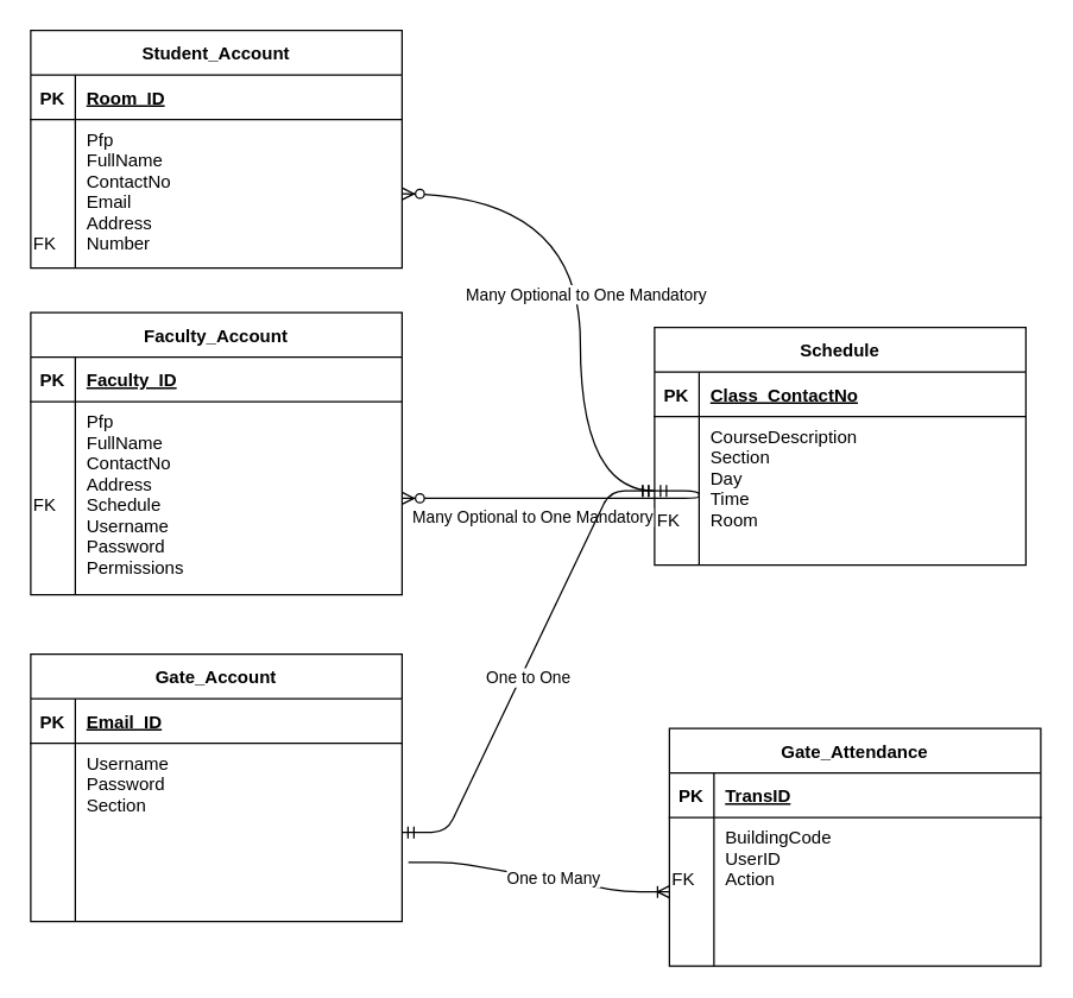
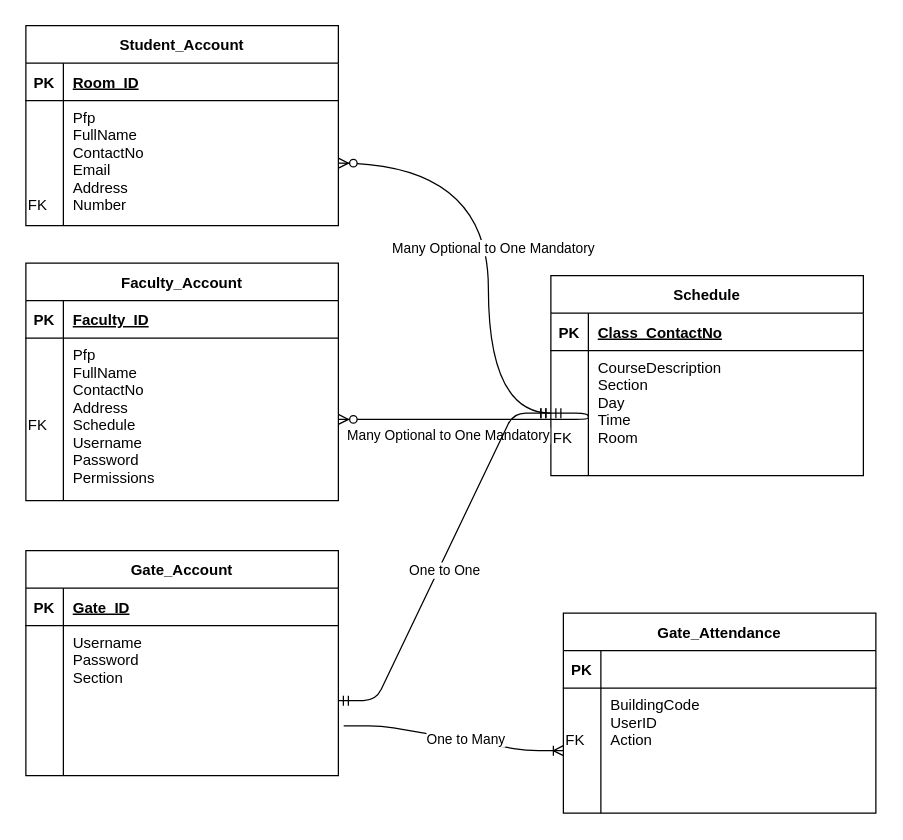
  <mxCell id="0" />
  <mxCell id="1" parent="0" />
  <mxCell id="2" value="Student_Account" style="shape=table;startSize=30;container=1;collapsible=1;childLayout=tableLayout;fixedRows=1;rowLines=0;fontStyle=1;align=center;resizeLast=1;" parent="1" vertex="1"><mxGeometry x="20" y="20" width="250" height="160" as="geometry" /></mxCell>
  <mxCell id="3" value="" style="shape=partialRectangle;collapsible=0;dropTarget=0;pointerEvents=0;fillColor=none;points=[[0,0.5],[1,0.5]];portConstraint=eastwest;top=0;left=0;right=0;bottom=1;" parent="2" vertex="1"><mxGeometry y="30" width="250" height="30" as="geometry" /></mxCell>
  <mxCell id="4" value="PK" style="shape=partialRectangle;overflow=hidden;connectable=0;fillColor=none;top=0;left=0;bottom=0;right=0;fontStyle=1;" parent="3" vertex="1"><mxGeometry width="30" height="30" as="geometry" /></mxCell>
  <mxCell id="5" value="Room_ID" style="shape=partialRectangle;overflow=hidden;connectable=0;fillColor=none;top=0;left=0;bottom=0;right=0;align=left;spacingLeft=6;fontStyle=5;" parent="3" vertex="1"><mxGeometry x="30" width="220" height="30" as="geometry" /></mxCell>
  <mxCell id="6" value="" style="shape=partialRectangle;collapsible=0;dropTarget=0;pointerEvents=0;fillColor=none;points=[[0,0.5],[1,0.5]];portConstraint=eastwest;top=0;left=0;right=0;bottom=0;verticalAlign=top;align=left;" parent="2" vertex="1"><mxGeometry y="60" width="250" height="100" as="geometry" /></mxCell>
  <mxCell id="7" value="&#10;&#10;&#10;&#10;&#10;FK" style="shape=partialRectangle;overflow=hidden;connectable=0;fillColor=none;top=0;left=0;bottom=0;right=0;align=left;verticalAlign=top;" parent="6" vertex="1"><mxGeometry width="30" height="100" as="geometry" /></mxCell>
  <mxCell id="8" value="Pfp&#10;FullName&#10;ContactNo&#10;Email&#10;Address&#10;Number" style="shape=partialRectangle;overflow=hidden;connectable=0;fillColor=none;top=0;left=0;bottom=0;right=0;align=left;spacingLeft=6;verticalAlign=top;" parent="6" vertex="1"><mxGeometry x="30" width="220" height="100" as="geometry" /></mxCell>
  <mxCell id="9" value="Faculty_Account" style="shape=table;startSize=30;container=1;collapsible=1;childLayout=tableLayout;fixedRows=1;rowLines=0;fontStyle=1;align=center;resizeLast=1;" vertex="1" parent="1"><mxGeometry x="20" y="210" width="250" height="190" as="geometry" /></mxCell>
  <mxCell id="10" value="" style="shape=partialRectangle;collapsible=0;dropTarget=0;pointerEvents=0;fillColor=none;points=[[0,0.5],[1,0.5]];portConstraint=eastwest;top=0;left=0;right=0;bottom=1;" vertex="1" parent="9"><mxGeometry y="30" width="250" height="30" as="geometry" /></mxCell>
  <mxCell id="11" value="PK" style="shape=partialRectangle;overflow=hidden;connectable=0;fillColor=none;top=0;left=0;bottom=0;right=0;fontStyle=1;" vertex="1" parent="10"><mxGeometry width="30" height="30" as="geometry" /></mxCell>
  <mxCell id="12" value="Faculty_ID" style="shape=partialRectangle;overflow=hidden;connectable=0;fillColor=none;top=0;left=0;bottom=0;right=0;align=left;spacingLeft=6;fontStyle=5;" vertex="1" parent="10"><mxGeometry x="30" width="220" height="30" as="geometry" /></mxCell>
  <mxCell id="13" value="" style="shape=partialRectangle;collapsible=0;dropTarget=0;pointerEvents=0;fillColor=none;points=[[0,0.5],[1,0.5]];portConstraint=eastwest;top=0;left=0;right=0;bottom=0;verticalAlign=top;align=left;" vertex="1" parent="9"><mxGeometry y="60" width="250" height="130" as="geometry" /></mxCell>
  <mxCell id="14" value="&#10;&#10;&#10;&#10;FK" style="shape=partialRectangle;overflow=hidden;connectable=0;fillColor=none;top=0;left=0;bottom=0;right=0;align=left;verticalAlign=top;" vertex="1" parent="13"><mxGeometry width="30" height="130" as="geometry" /></mxCell>
  <mxCell id="15" value="Pfp&#10;FullName&#10;ContactNo&#10;Address&#10;Schedule&#10;Username&#10;Password&#10;Permissions" style="shape=partialRectangle;overflow=hidden;connectable=0;fillColor=none;top=0;left=0;bottom=0;right=0;align=left;spacingLeft=6;verticalAlign=top;" vertex="1" parent="13"><mxGeometry x="30" width="220" height="130" as="geometry" /></mxCell>
  <mxCell id="16" value="Schedule" style="shape=table;startSize=30;container=1;collapsible=1;childLayout=tableLayout;fixedRows=1;rowLines=0;fontStyle=1;align=center;resizeLast=1;" vertex="1" parent="1"><mxGeometry x="440" y="220" width="250" height="160" as="geometry" /></mxCell>
  <mxCell id="17" value="" style="shape=partialRectangle;collapsible=0;dropTarget=0;pointerEvents=0;fillColor=none;points=[[0,0.5],[1,0.5]];portConstraint=eastwest;top=0;left=0;right=0;bottom=1;" vertex="1" parent="16"><mxGeometry y="30" width="250" height="30" as="geometry" /></mxCell>
  <mxCell id="18" value="PK" style="shape=partialRectangle;overflow=hidden;connectable=0;fillColor=none;top=0;left=0;bottom=0;right=0;fontStyle=1;" vertex="1" parent="17"><mxGeometry width="30" height="30" as="geometry" /></mxCell>
  <mxCell id="19" value="Class_ContactNo" style="shape=partialRectangle;overflow=hidden;connectable=0;fillColor=none;top=0;left=0;bottom=0;right=0;align=left;spacingLeft=6;fontStyle=5;" vertex="1" parent="17"><mxGeometry x="30" width="220" height="30" as="geometry" /></mxCell>
  <mxCell id="20" value="" style="shape=partialRectangle;collapsible=0;dropTarget=0;pointerEvents=0;fillColor=none;points=[[0,0.5],[1,0.5]];portConstraint=eastwest;top=0;left=0;right=0;bottom=0;verticalAlign=top;align=left;" vertex="1" parent="16"><mxGeometry y="60" width="250" height="100" as="geometry" /></mxCell>
  <mxCell id="21" value="&#10;&#10;&#10;&#10;FK" style="shape=partialRectangle;overflow=hidden;connectable=0;fillColor=none;top=0;left=0;bottom=0;right=0;align=left;verticalAlign=top;" vertex="1" parent="20"><mxGeometry width="30" height="100" as="geometry" /></mxCell>
  <mxCell id="22" value="CourseDescription&#10;Section&#10;Day&#10;Time&#10;Room" style="shape=partialRectangle;overflow=hidden;connectable=0;fillColor=none;top=0;left=0;bottom=0;right=0;align=left;spacingLeft=6;verticalAlign=top;" vertex="1" parent="20"><mxGeometry x="30" width="220" height="100" as="geometry" /></mxCell>
  <mxCell id="23" value="" style="fontSize=12;html=1;endArrow=ERzeroToMany;startArrow=ERmandOne;exitX=0;exitY=0.5;exitDx=0;exitDy=0;entryX=1;entryY=0.5;entryDx=0;entryDy=0;edgeStyle=orthogonalEdgeStyle;curved=1;" edge="1" parent="1" source="20" target="6"><mxGeometry width="100" height="100" relative="1" as="geometry"><mxPoint x="320" y="330" as="sourcePoint" /><mxPoint x="420" y="230" as="targetPoint" /><Array as="points"><mxPoint x="390" y="330" /><mxPoint x="390" y="130" /></Array></mxGeometry></mxCell>
  <mxCell id="24" value="Many Optional to One Mandatory" style="edgeLabel;html=1;align=center;verticalAlign=middle;resizable=0;points=[];" vertex="1" connectable="0" parent="23"><mxGeometry x="-0.013" y="-3" relative="1" as="geometry"><mxPoint as="offset" /></mxGeometry></mxCell>
  <mxCell id="25" value="" style="edgeStyle=entityRelationEdgeStyle;fontSize=12;html=1;endArrow=ERzeroToMany;startArrow=ERmandOne;" edge="1" parent="1" target="13"><mxGeometry width="100" height="100" relative="1" as="geometry"><mxPoint x="440" y="330" as="sourcePoint" /><mxPoint x="300" y="400" as="targetPoint" /></mxGeometry></mxCell>
  <mxCell id="26" value="Many Optional to One Mandatory" style="edgeLabel;html=1;align=center;verticalAlign=middle;resizable=0;points=[];" vertex="1" connectable="0" parent="25"><mxGeometry x="0.296" y="-1" relative="1" as="geometry"><mxPoint x="4" y="13" as="offset" /></mxGeometry></mxCell>
  <mxCell id="27" value="" style="edgeStyle=entityRelationEdgeStyle;fontSize=12;html=1;endArrow=ERmandOne;startArrow=ERmandOne;exitX=1;exitY=0.5;exitDx=0;exitDy=0;entryX=0;entryY=0.5;entryDx=0;entryDy=0;" edge="1" parent="1" source="40" target="20"><mxGeometry width="100" height="100" relative="1" as="geometry"><mxPoint x="320" y="450" as="sourcePoint" /><mxPoint x="420" y="350" as="targetPoint" /></mxGeometry></mxCell>
  <mxCell id="28" value="One to One" style="edgeLabel;html=1;align=center;verticalAlign=middle;resizable=0;points=[];" vertex="1" connectable="0" parent="27"><mxGeometry x="-0.057" y="-4" relative="1" as="geometry"><mxPoint as="offset" /></mxGeometry></mxCell>
  <mxCell id="29" value="Gate_Attendance" style="shape=table;startSize=30;container=1;collapsible=1;childLayout=tableLayout;fixedRows=1;rowLines=0;fontStyle=1;align=center;resizeLast=1;" vertex="1" parent="1"><mxGeometry x="450" y="490" width="250" height="160" as="geometry" /></mxCell>
  <mxCell id="30" value="" style="shape=partialRectangle;collapsible=0;dropTarget=0;pointerEvents=0;fillColor=none;points=[[0,0.5],[1,0.5]];portConstraint=eastwest;top=0;left=0;right=0;bottom=1;" vertex="1" parent="29"><mxGeometry y="30" width="250" height="30" as="geometry" /></mxCell>
  <mxCell id="31" value="PK" style="shape=partialRectangle;overflow=hidden;connectable=0;fillColor=none;top=0;left=0;bottom=0;right=0;fontStyle=1;" vertex="1" parent="30"><mxGeometry width="30" height="30" as="geometry" /></mxCell>
- <mxCell id="32" value="TransID" style="shape=partialRectangle;overflow=hidden;connectable=0;fillColor=none;top=0;left=0;bottom=0;right=0;align=left;spacingLeft=6;fontStyle=5;" vertex="1" parent="30"><mxGeometry x="30" width="220" height="30" as="geometry" /></mxCell>
  <mxCell id="33" value="" style="shape=partialRectangle;collapsible=0;dropTarget=0;pointerEvents=0;fillColor=none;points=[[0,0.5],[1,0.5]];portConstraint=eastwest;top=0;left=0;right=0;bottom=0;verticalAlign=top;align=left;" vertex="1" parent="29"><mxGeometry y="60" width="250" height="100" as="geometry" /></mxCell>
  <mxCell id="34" value="&#10;&#10;FK" style="shape=partialRectangle;overflow=hidden;connectable=0;fillColor=none;top=0;left=0;bottom=0;right=0;align=left;verticalAlign=top;" vertex="1" parent="33"><mxGeometry width="30" height="100" as="geometry" /></mxCell>
  <mxCell id="35" value="BuildingCode&#10;UserID&#10;Action" style="shape=partialRectangle;overflow=hidden;connectable=0;fillColor=none;top=0;left=0;bottom=0;right=0;align=left;spacingLeft=6;verticalAlign=top;" vertex="1" parent="33"><mxGeometry x="30" width="220" height="100" as="geometry" /></mxCell>
  <mxCell id="36" value="Gate_Account" style="shape=table;startSize=30;container=1;collapsible=1;childLayout=tableLayout;fixedRows=1;rowLines=0;fontStyle=1;align=center;resizeLast=1;" vertex="1" parent="1"><mxGeometry x="20" y="440" width="250" height="180" as="geometry" /></mxCell>
  <mxCell id="37" value="" style="shape=partialRectangle;collapsible=0;dropTarget=0;pointerEvents=0;fillColor=none;points=[[0,0.5],[1,0.5]];portConstraint=eastwest;top=0;left=0;right=0;bottom=1;" vertex="1" parent="36"><mxGeometry y="30" width="250" height="30" as="geometry" /></mxCell>
  <mxCell id="38" value="PK" style="shape=partialRectangle;overflow=hidden;connectable=0;fillColor=none;top=0;left=0;bottom=0;right=0;fontStyle=1;" vertex="1" parent="37"><mxGeometry width="30" height="30" as="geometry" /></mxCell>
- <mxCell id="39" value="Email_ID" style="shape=partialRectangle;overflow=hidden;connectable=0;fillColor=none;top=0;left=0;bottom=0;right=0;align=left;spacingLeft=6;fontStyle=5;" vertex="1" parent="37"><mxGeometry x="30" width="220" height="30" as="geometry" /></mxCell>
+ <mxCell id="39" value="Gate_ID" style="shape=partialRectangle;overflow=hidden;connectable=0;fillColor=none;top=0;left=0;bottom=0;right=0;align=left;spacingLeft=6;fontStyle=5;" vertex="1" parent="37"><mxGeometry x="30" width="220" height="30" as="geometry" /></mxCell>
  <mxCell id="40" value="" style="shape=partialRectangle;collapsible=0;dropTarget=0;pointerEvents=0;fillColor=none;points=[[0,0.5],[1,0.5]];portConstraint=eastwest;top=0;left=0;right=0;bottom=0;verticalAlign=top;align=left;" vertex="1" parent="36"><mxGeometry y="60" width="250" height="120" as="geometry" /></mxCell>
  <mxCell id="41" value="" style="shape=partialRectangle;overflow=hidden;connectable=0;fillColor=none;top=0;left=0;bottom=0;right=0;align=left;verticalAlign=top;" vertex="1" parent="40"><mxGeometry width="30" height="120" as="geometry" /></mxCell>
  <mxCell id="42" value="Username&#10;Password&#10;Section" style="shape=partialRectangle;overflow=hidden;connectable=0;fillColor=none;top=0;left=0;bottom=0;right=0;align=left;spacingLeft=6;verticalAlign=top;" vertex="1" parent="40"><mxGeometry x="30" width="220" height="120" as="geometry" /></mxCell>
  <mxCell id="43" value="" style="edgeStyle=entityRelationEdgeStyle;fontSize=12;html=1;endArrow=ERoneToMany;entryX=0;entryY=0.5;entryDx=0;entryDy=0;exitX=1.017;exitY=0.668;exitDx=0;exitDy=0;exitPerimeter=0;" edge="1" parent="1" source="40" target="33"><mxGeometry width="100" height="100" relative="1" as="geometry"><mxPoint x="320" y="420" as="sourcePoint" /><mxPoint x="420" y="320" as="targetPoint" /></mxGeometry></mxCell>
  <mxCell id="44" value="One to Many" style="edgeLabel;html=1;align=center;verticalAlign=middle;resizable=0;points=[];" vertex="1" connectable="0" parent="43"><mxGeometry x="0.107" y="1" relative="1" as="geometry"><mxPoint as="offset" /></mxGeometry></mxCell>
